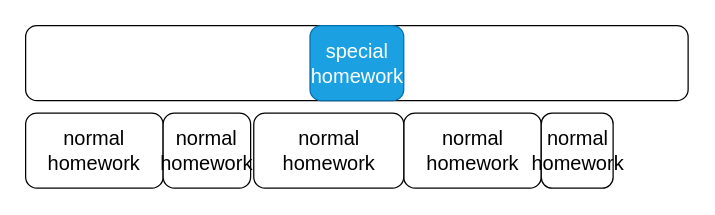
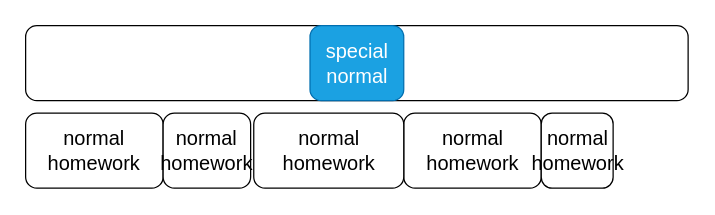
  <mxCell id="0" />
  <mxCell id="1" parent="0" />
  <mxCell id="2" value="" style="rounded=1;whiteSpace=wrap;html=1;" vertex="1" parent="1"><mxGeometry x="20" y="20" width="530" height="60" as="geometry" /></mxCell>
- <mxCell id="3" value="&lt;font style=&quot;font-size: 16px;&quot;&gt;special homework&lt;/font&gt;" style="rounded=1;whiteSpace=wrap;html=1;fillColor=#1ba1e2;fontColor=#ffffff;strokeColor=#006EAF;" vertex="1" parent="1"><mxGeometry x="247.5" y="20" width="75" height="60" as="geometry" /></mxCell>
+ <mxCell id="3" value="&lt;font style=&quot;font-size: 16px;&quot;&gt;special normal&lt;/font&gt;" style="rounded=1;whiteSpace=wrap;html=1;fillColor=#1ba1e2;fontColor=#ffffff;strokeColor=#006EAF;" vertex="1" parent="1"><mxGeometry x="247.5" y="20" width="75" height="60" as="geometry" /></mxCell>
  <mxCell id="4" value="normal homework" style="rounded=1;whiteSpace=wrap;html=1;fontSize=16;" vertex="1" parent="1"><mxGeometry x="20" y="90" width="110" height="60" as="geometry" /></mxCell>
  <mxCell id="5" value="normal homework" style="rounded=1;whiteSpace=wrap;html=1;fontSize=16;" vertex="1" parent="1"><mxGeometry x="130" y="90" width="70" height="60" as="geometry" /></mxCell>
  <mxCell id="6" value="normal homework" style="rounded=1;whiteSpace=wrap;html=1;fontSize=16;" vertex="1" parent="1"><mxGeometry x="322.5" y="90" width="110" height="60" as="geometry" /></mxCell>
  <mxCell id="7" value="normal homework" style="rounded=1;whiteSpace=wrap;html=1;fontSize=16;" vertex="1" parent="1"><mxGeometry x="202.5" y="90" width="120" height="60" as="geometry" /></mxCell>
  <mxCell id="8" value="normal homework" style="rounded=1;whiteSpace=wrap;html=1;fontSize=16;" vertex="1" parent="1"><mxGeometry x="432.5" y="90" width="57.5" height="60" as="geometry" /></mxCell>
